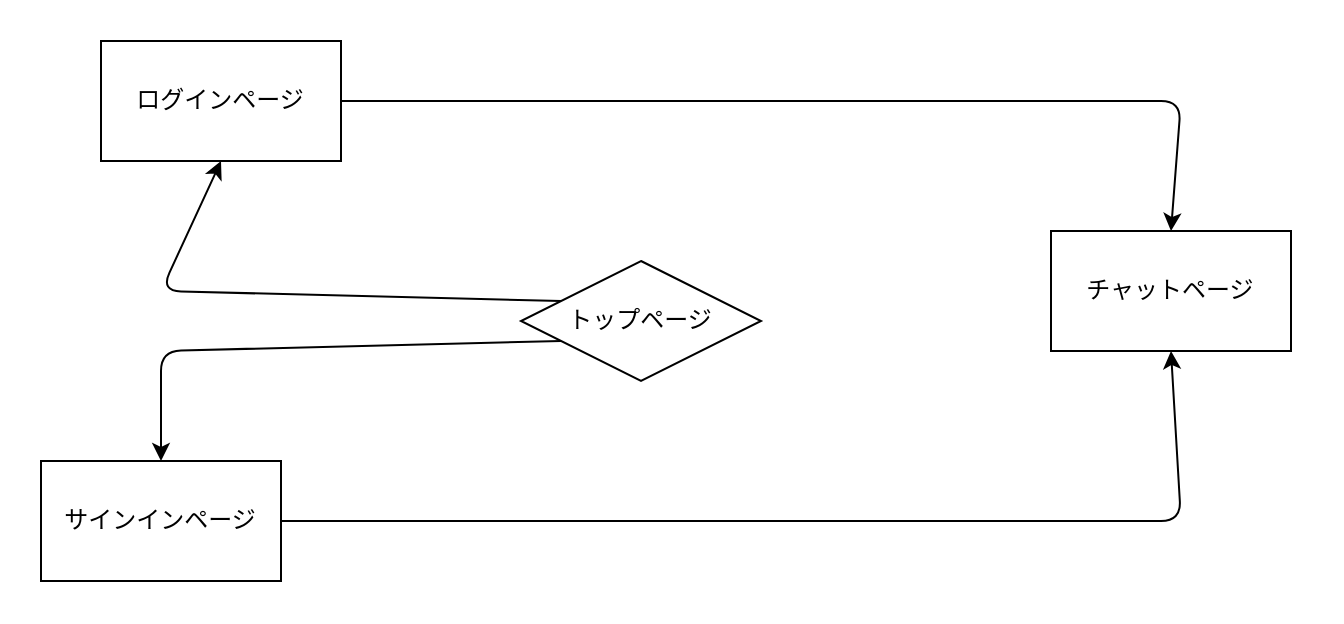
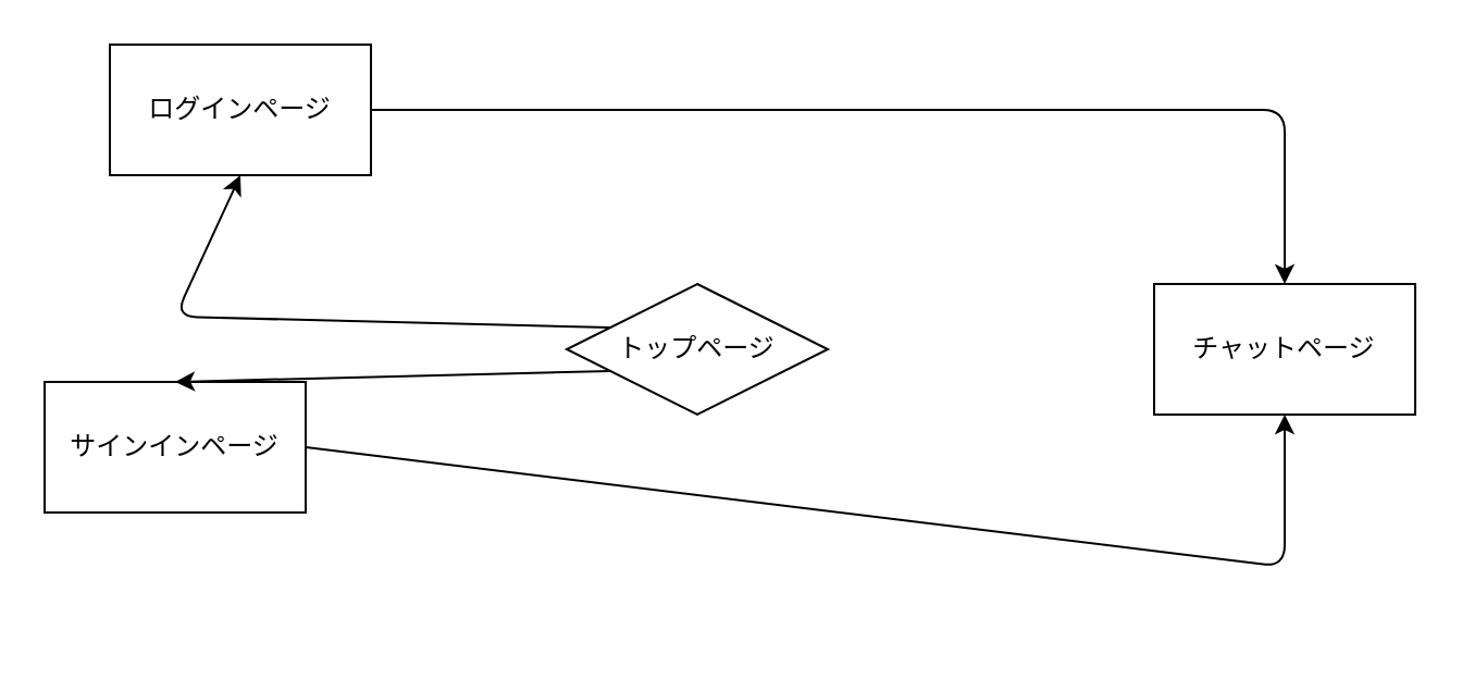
  <mxCell id="0" />
  <mxCell id="1" parent="0" />
  <mxCell id="2" value="トップページ" style="rhombus;whiteSpace=wrap;html=1;" vertex="1" parent="1"><mxGeometry x="260" y="130" width="120" height="60" as="geometry" /></mxCell>
- <mxCell id="3" value="サインインページ" style="rounded=0;whiteSpace=wrap;html=1;" vertex="1" parent="1"><mxGeometry x="20" y="230" width="120" height="60" as="geometry" /></mxCell>
+ <mxCell id="3" value="サインインページ" style="rounded=0;whiteSpace=wrap;html=1;" vertex="1" parent="1"><mxGeometry x="20" y="175" width="120" height="60" as="geometry" /></mxCell>
  <mxCell id="4" value="ログインページ" style="rounded=0;whiteSpace=wrap;html=1;" vertex="1" parent="1"><mxGeometry x="50" y="20" width="120" height="60" as="geometry" /></mxCell>
- <mxCell id="5" value="チャットページ" style="rounded=0;whiteSpace=wrap;html=1;" vertex="1" parent="1"><mxGeometry x="525" y="115" width="120" height="60" as="geometry" /></mxCell>
+ <mxCell id="5" value="チャットページ" style="rounded=0;whiteSpace=wrap;html=1;" vertex="1" parent="1"><mxGeometry x="530" y="130" width="120" height="60" as="geometry" /></mxCell>
  <mxCell id="6" value="" style="endArrow=classic;html=1;exitX=1;exitY=0.5;exitDx=0;exitDy=0;entryX=0.5;entryY=1;entryDx=0;entryDy=0;" edge="1" parent="1" source="3" target="5"><mxGeometry width="50" height="50" relative="1" as="geometry"><mxPoint x="300" y="210" as="sourcePoint" /><mxPoint x="350" y="160" as="targetPoint" /><Array as="points"><mxPoint x="590" y="260" /></Array></mxGeometry></mxCell>
  <mxCell id="7" value="" style="endArrow=classic;html=1;entryX=0.5;entryY=0;entryDx=0;entryDy=0;exitX=0;exitY=0.75;exitDx=0;exitDy=0;" edge="1" parent="1" source="2" target="3"><mxGeometry width="50" height="50" relative="1" as="geometry"><mxPoint x="70" y="180" as="sourcePoint" /><mxPoint x="120" y="130" as="targetPoint" /><Array as="points"><mxPoint x="80" y="175" /></Array></mxGeometry></mxCell>
  <mxCell id="8" value="" style="endArrow=classic;html=1;entryX=0.5;entryY=1;entryDx=0;entryDy=0;exitX=0;exitY=0.25;exitDx=0;exitDy=0;" edge="1" parent="1" source="2" target="4"><mxGeometry width="50" height="50" relative="1" as="geometry"><mxPoint x="300" y="210" as="sourcePoint" /><mxPoint x="350" y="160" as="targetPoint" /><Array as="points"><mxPoint x="80" y="145" /></Array></mxGeometry></mxCell>
  <mxCell id="9" value="" style="endArrow=classic;html=1;entryX=0.5;entryY=0;entryDx=0;entryDy=0;exitX=1;exitY=0.5;exitDx=0;exitDy=0;" edge="1" parent="1" source="4" target="5"><mxGeometry width="50" height="50" relative="1" as="geometry"><mxPoint x="300" y="210" as="sourcePoint" /><mxPoint x="350" y="160" as="targetPoint" /><Array as="points"><mxPoint x="590" y="50" /></Array></mxGeometry></mxCell>
